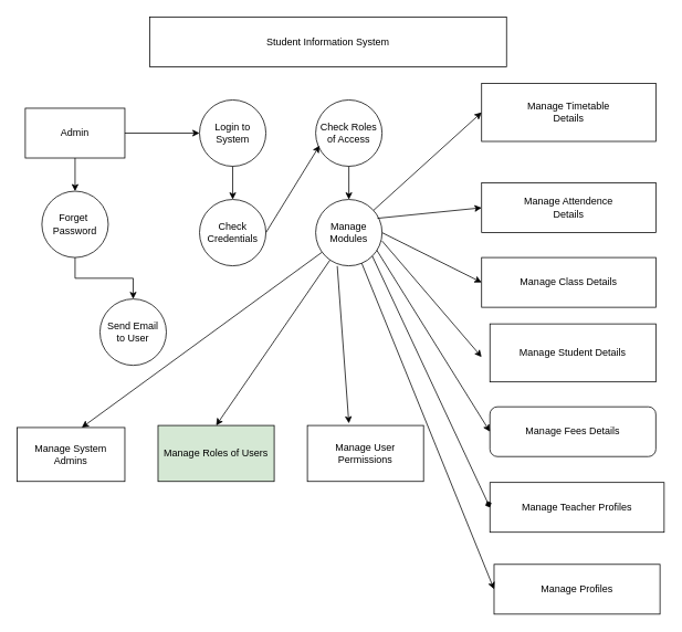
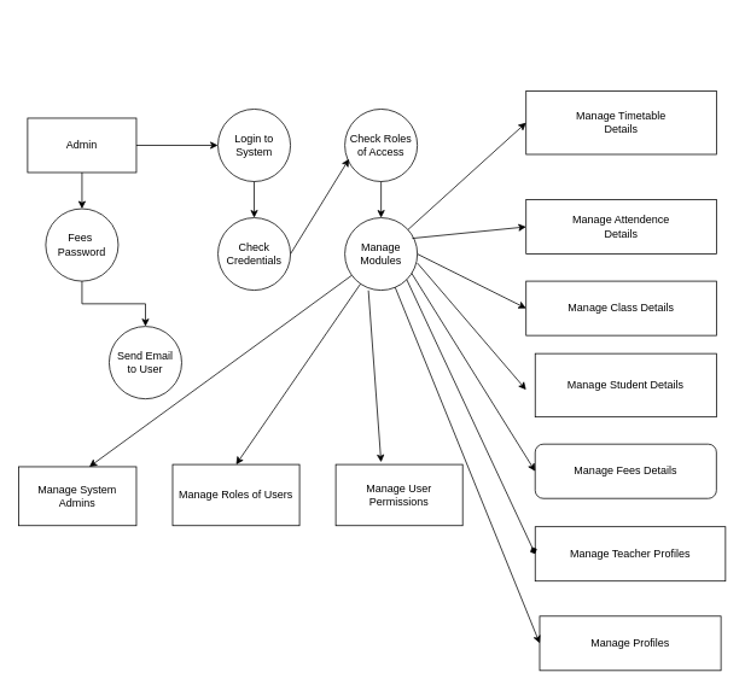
  <mxCell id="0" />
  <mxCell id="1" parent="0" />
  <mxCell id="2" value="Login to System" style="ellipse;whiteSpace=wrap;html=1;aspect=fixed;" vertex="1" parent="1"><mxGeometry x="240" y="120" width="80" height="80" as="geometry" /></mxCell>
  <mxCell id="3" value="Check Roles of Access" style="ellipse;whiteSpace=wrap;html=1;aspect=fixed;" vertex="1" parent="1"><mxGeometry x="380" y="120" width="80" height="80" as="geometry" /></mxCell>
  <mxCell id="4" value="Check Credentials" style="ellipse;whiteSpace=wrap;html=1;aspect=fixed;" vertex="1" parent="1"><mxGeometry x="240" y="240" width="80" height="80" as="geometry" /></mxCell>
  <mxCell id="5" value="Manage&lt;div&gt;Modules&lt;/div&gt;" style="ellipse;whiteSpace=wrap;html=1;aspect=fixed;" vertex="1" parent="1"><mxGeometry x="380" y="240" width="80" height="80" as="geometry" /></mxCell>
  <mxCell id="6" value="Admin" style="rounded=0;whiteSpace=wrap;html=1;" vertex="1" parent="1"><mxGeometry x="30" y="130" width="120" height="60" as="geometry" /></mxCell>
- <mxCell id="7" value="Forget&amp;nbsp;&lt;div&gt;Password&lt;/div&gt;" style="ellipse;whiteSpace=wrap;html=1;aspect=fixed;" vertex="1" parent="1"><mxGeometry x="50" y="230" width="80" height="80" as="geometry" /></mxCell>
+ <mxCell id="7" value="Fees&amp;nbsp;&lt;div&gt;Password&lt;/div&gt;" style="ellipse;whiteSpace=wrap;html=1;aspect=fixed;" vertex="1" parent="1"><mxGeometry x="50" y="230" width="80" height="80" as="geometry" /></mxCell>
  <mxCell id="8" value="" style="edgeStyle=orthogonalEdgeStyle;rounded=0;orthogonalLoop=1;jettySize=auto;html=1;exitX=0.5;exitY=1;exitDx=0;exitDy=0;entryX=0.5;entryY=0;entryDx=0;entryDy=0;" edge="1" parent="1" source="7" target="9"><mxGeometry relative="1" as="geometry"><mxPoint x="125" y="320" as="sourcePoint" /><mxPoint x="45" y="370" as="targetPoint" /></mxGeometry></mxCell>
  <mxCell id="9" value="Send Email&lt;div&gt;to User&lt;/div&gt;" style="ellipse;whiteSpace=wrap;html=1;aspect=fixed;" vertex="1" parent="1"><mxGeometry x="120" y="360" width="80" height="80" as="geometry" /></mxCell>
  <mxCell id="10" value="Manage System Admins" style="rounded=0;whiteSpace=wrap;html=1;" vertex="1" parent="1"><mxGeometry x="20" y="515" width="130" height="65" as="geometry" /></mxCell>
- <mxCell id="11" value="Manage Roles of Users" style="rounded=0;whiteSpace=wrap;html=1;fillColor=#d5e8d4;" vertex="1" parent="1"><mxGeometry x="190" y="512.5" width="140" height="67.5" as="geometry" /></mxCell>
+ <mxCell id="11" value="Manage Roles of Users" style="rounded=0;whiteSpace=wrap;html=1;" vertex="1" parent="1"><mxGeometry x="190" y="512.5" width="140" height="67.5" as="geometry" /></mxCell>
  <mxCell id="12" value="Manage Timetable&lt;div&gt;Details&lt;/div&gt;" style="rounded=0;whiteSpace=wrap;html=1;" vertex="1" parent="1"><mxGeometry x="580" y="100" width="210" height="70" as="geometry" /></mxCell>
  <mxCell id="13" value="Manage Attendence&lt;div&gt;Details&lt;/div&gt;" style="rounded=0;whiteSpace=wrap;html=1;" vertex="1" parent="1"><mxGeometry x="580" y="220" width="210" height="60" as="geometry" /></mxCell>
  <mxCell id="14" value="Manage Class Details" style="rounded=0;whiteSpace=wrap;html=1;" vertex="1" parent="1"><mxGeometry x="580" y="310" width="210" height="60" as="geometry" /></mxCell>
  <mxCell id="15" value="Manage Fees Details" style="whiteSpace=wrap;html=1;rounded=1;" vertex="1" parent="1"><mxGeometry x="590" y="490" width="200" height="60" as="geometry" /></mxCell>
  <mxCell id="16" value="Manage Teacher Profiles" style="rounded=0;whiteSpace=wrap;html=1;" vertex="1" parent="1"><mxGeometry x="590" y="581.25" width="210" height="60" as="geometry" /></mxCell>
  <mxCell id="17" value="Manage Profiles" style="rounded=0;whiteSpace=wrap;html=1;" vertex="1" parent="1"><mxGeometry x="595" y="680" width="200" height="60" as="geometry" /></mxCell>
  <mxCell id="18" value="Manage User Permissions" style="rounded=0;whiteSpace=wrap;html=1;" vertex="1" parent="1"><mxGeometry x="370" y="512.5" width="140" height="67.5" as="geometry" /></mxCell>
  <mxCell id="19" value="" style="edgeStyle=none;orthogonalLoop=1;jettySize=auto;html=1;rounded=0;exitX=1;exitY=0.5;exitDx=0;exitDy=0;entryX=0;entryY=0.5;entryDx=0;entryDy=0;" edge="1" parent="1" source="6" target="2"><mxGeometry width="100" relative="1" as="geometry"><mxPoint x="140" y="150" as="sourcePoint" /><mxPoint x="240" y="150" as="targetPoint" /><Array as="points" /></mxGeometry></mxCell>
  <mxCell id="20" value="" style="edgeStyle=none;orthogonalLoop=1;jettySize=auto;html=1;rounded=0;exitX=0.5;exitY=1;exitDx=0;exitDy=0;entryX=0.5;entryY=0;entryDx=0;entryDy=0;" edge="1" parent="1" source="2" target="4"><mxGeometry width="100" relative="1" as="geometry"><mxPoint x="230" y="220" as="sourcePoint" /><mxPoint x="330" y="220" as="targetPoint" /><Array as="points" /></mxGeometry></mxCell>
  <mxCell id="21" value="" style="edgeStyle=none;orthogonalLoop=1;jettySize=auto;html=1;rounded=0;entryX=0.5;entryY=0;entryDx=0;entryDy=0;exitX=0.5;exitY=1;exitDx=0;exitDy=0;" edge="1" parent="1" source="6" target="7"><mxGeometry width="100" relative="1" as="geometry"><mxPoint x="80" y="180" as="sourcePoint" /><mxPoint x="130" y="210" as="targetPoint" /><Array as="points" /></mxGeometry></mxCell>
  <mxCell id="22" value="" style="endArrow=classic;html=1;rounded=0;exitX=1;exitY=0.5;exitDx=0;exitDy=0;entryX=0.058;entryY=0.688;entryDx=0;entryDy=0;entryPerimeter=0;" edge="1" parent="1" source="4" target="3"><mxGeometry width="50" height="50" relative="1" as="geometry"><mxPoint x="340" y="290" as="sourcePoint" /><mxPoint x="380" y="270" as="targetPoint" /></mxGeometry></mxCell>
  <mxCell id="23" value="" style="edgeStyle=none;orthogonalLoop=1;jettySize=auto;html=1;rounded=0;exitX=0.5;exitY=1;exitDx=0;exitDy=0;entryX=0.5;entryY=0;entryDx=0;entryDy=0;" edge="1" parent="1" source="3" target="5"><mxGeometry width="100" relative="1" as="geometry"><mxPoint x="370" y="220" as="sourcePoint" /><mxPoint x="470" y="220" as="targetPoint" /><Array as="points" /></mxGeometry></mxCell>
  <mxCell id="24" value="" style="edgeStyle=none;orthogonalLoop=1;jettySize=auto;html=1;rounded=0;exitX=0.325;exitY=1.003;exitDx=0;exitDy=0;exitPerimeter=0;" edge="1" parent="1" source="5"><mxGeometry width="100" relative="1" as="geometry"><mxPoint x="370" y="380" as="sourcePoint" /><mxPoint x="420" y="510" as="targetPoint" /><Array as="points" /></mxGeometry></mxCell>
  <mxCell id="25" value="" style="edgeStyle=none;orthogonalLoop=1;jettySize=auto;html=1;rounded=0;entryX=0.5;entryY=0;entryDx=0;entryDy=0;" edge="1" parent="1" source="5" target="11"><mxGeometry width="100" relative="1" as="geometry"><mxPoint x="370" y="320" as="sourcePoint" /><mxPoint x="320" y="510" as="targetPoint" /><Array as="points" /></mxGeometry></mxCell>
  <mxCell id="26" value="" style="edgeStyle=none;orthogonalLoop=1;jettySize=auto;html=1;rounded=0;entryX=0.6;entryY=0.001;entryDx=0;entryDy=0;entryPerimeter=0;" edge="1" parent="1" source="5" target="10"><mxGeometry width="100" relative="1" as="geometry"><mxPoint x="400" y="360" as="sourcePoint" /><mxPoint x="500" y="360" as="targetPoint" /><Array as="points" /></mxGeometry></mxCell>
  <mxCell id="27" value="" style="edgeStyle=none;orthogonalLoop=1;jettySize=auto;html=1;rounded=0;exitX=1;exitY=0.5;exitDx=0;exitDy=0;entryX=0;entryY=0.5;entryDx=0;entryDy=0;" edge="1" parent="1" source="5" target="14"><mxGeometry width="100" relative="1" as="geometry"><mxPoint x="440" y="350" as="sourcePoint" /><mxPoint x="540" y="350" as="targetPoint" /><Array as="points" /></mxGeometry></mxCell>
  <mxCell id="28" value="" style="edgeStyle=none;orthogonalLoop=1;jettySize=auto;html=1;rounded=0;entryX=0;entryY=0.5;entryDx=0;entryDy=0;" edge="1" parent="1"><mxGeometry width="100" relative="1" as="geometry"><mxPoint x="460" y="290" as="sourcePoint" /><mxPoint x="580" y="430" as="targetPoint" /><Array as="points" /></mxGeometry></mxCell>
  <mxCell id="29" value="" style="edgeStyle=none;orthogonalLoop=1;jettySize=auto;html=1;rounded=0;exitX=0.921;exitY=0.766;exitDx=0;exitDy=0;exitPerimeter=0;entryX=0;entryY=0.5;entryDx=0;entryDy=0;" edge="1" parent="1" source="5" target="15"><mxGeometry width="100" relative="1" as="geometry"><mxPoint x="430" y="440" as="sourcePoint" /><mxPoint x="530" y="440" as="targetPoint" /><Array as="points" /></mxGeometry></mxCell>
  <mxCell id="30" value="" style="edgeStyle=none;orthogonalLoop=1;jettySize=auto;html=1;rounded=0;entryX=0;entryY=0.5;entryDx=0;entryDy=0;exitX=0.93;exitY=0.284;exitDx=0;exitDy=0;exitPerimeter=0;" edge="1" parent="1" source="5" target="13"><mxGeometry width="100" relative="1" as="geometry"><mxPoint x="480" y="260" as="sourcePoint" /><mxPoint x="520" y="250" as="targetPoint" /><Array as="points" /></mxGeometry></mxCell>
  <mxCell id="31" value="" style="edgeStyle=none;orthogonalLoop=1;jettySize=auto;html=1;rounded=0;exitX=1;exitY=1;exitDx=0;exitDy=0;entryX=0;entryY=0.5;entryDx=0;entryDy=0;endArrow=diamond;" edge="1" parent="1" source="5" target="16"><mxGeometry width="100" relative="1" as="geometry"><mxPoint x="420" y="410" as="sourcePoint" /><mxPoint x="520" y="410" as="targetPoint" /><Array as="points" /></mxGeometry></mxCell>
  <mxCell id="32" value="" style="edgeStyle=none;orthogonalLoop=1;jettySize=auto;html=1;rounded=0;exitX=0.693;exitY=0.959;exitDx=0;exitDy=0;exitPerimeter=0;entryX=0;entryY=0.5;entryDx=0;entryDy=0;" edge="1" parent="1" source="5" target="17"><mxGeometry width="100" relative="1" as="geometry"><mxPoint x="390" y="400" as="sourcePoint" /><mxPoint x="490" y="400" as="targetPoint" /><Array as="points" /></mxGeometry></mxCell>
  <mxCell id="33" value="" style="edgeStyle=none;orthogonalLoop=1;jettySize=auto;html=1;rounded=0;entryX=0;entryY=0.5;entryDx=0;entryDy=0;" edge="1" parent="1" source="5" target="12"><mxGeometry width="100" relative="1" as="geometry"><mxPoint x="450" y="180" as="sourcePoint" /><mxPoint x="550" y="180" as="targetPoint" /><Array as="points" /></mxGeometry></mxCell>
- <mxCell id="34" value="Student Information System" style="rounded=0;whiteSpace=wrap;html=1;" vertex="1" parent="1"><mxGeometry x="180" y="20" width="430" height="60" as="geometry" /></mxCell>
  <mxCell id="35" value="Manage Student Details" style="rounded=0;whiteSpace=wrap;html=1;" vertex="1" parent="1"><mxGeometry x="590" y="390" width="200" height="70" as="geometry" /></mxCell>
